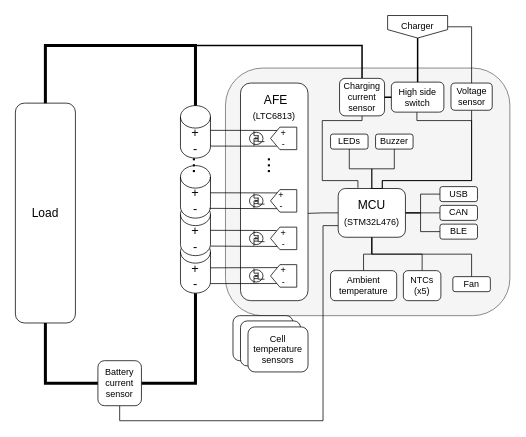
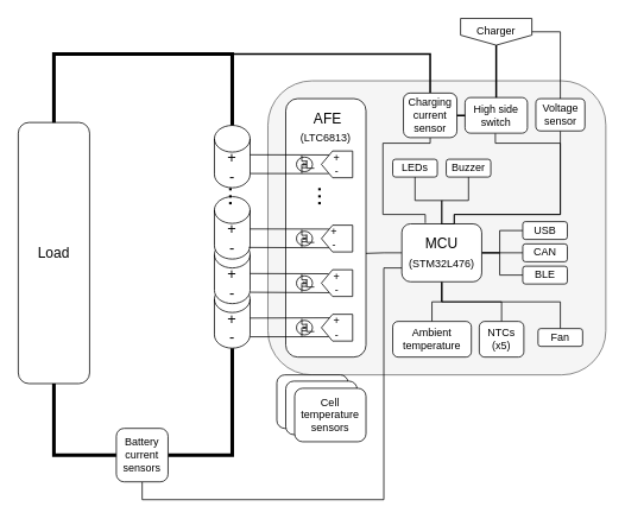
  <mxCell id="0" />
  <mxCell id="1" parent="0" />
  <mxCell id="2" value="" style="rounded=1;whiteSpace=wrap;html=1;fillColor=#f5f5f5;strokeColor=#666666;fontColor=#333333;" parent="1" vertex="1"><mxGeometry x="300" y="90" width="379" height="330" as="geometry" /></mxCell>
  <mxCell id="3" value="&lt;font style=&quot;font-size: 17px;&quot;&gt;+&lt;br style=&quot;border-color: var(--border-color);&quot;&gt;-&lt;/font&gt;" style="shape=cylinder3;whiteSpace=wrap;html=1;boundedLbl=1;backgroundOutline=1;size=15;" parent="1" vertex="1"><mxGeometry x="240" y="320" width="40" height="70" as="geometry" /></mxCell>
  <mxCell id="4" value="&lt;font style=&quot;font-size: 17px;&quot;&gt;+&lt;br style=&quot;border-color: var(--border-color);&quot;&gt;-&lt;/font&gt;" style="shape=cylinder3;whiteSpace=wrap;html=1;boundedLbl=1;backgroundOutline=1;size=15;" parent="1" vertex="1"><mxGeometry x="240" y="270" width="40" height="70" as="geometry" /></mxCell>
  <mxCell id="5" value="&lt;font style=&quot;font-size: 17px;&quot;&gt;+&lt;br style=&quot;border-color: var(--border-color);&quot;&gt;-&lt;/font&gt;" style="shape=cylinder3;whiteSpace=wrap;html=1;boundedLbl=1;backgroundOutline=1;size=15;" parent="1" vertex="1"><mxGeometry x="240" y="220" width="40" height="70" as="geometry" /></mxCell>
  <mxCell id="6" value="&lt;font style=&quot;font-size: 28px;&quot;&gt;...&lt;/font&gt;" style="text;html=1;strokeColor=none;fillColor=none;align=center;verticalAlign=middle;whiteSpace=wrap;rounded=0;rotation=-90;" parent="1" vertex="1"><mxGeometry x="230" y="212.5" width="40" height="15" as="geometry" /></mxCell>
  <mxCell id="7" value="&lt;font style=&quot;font-size: 17px;&quot;&gt;+&lt;br&gt;-&lt;/font&gt;" style="shape=cylinder3;whiteSpace=wrap;html=1;boundedLbl=1;backgroundOutline=1;size=15;" parent="1" vertex="1"><mxGeometry x="240" y="140" width="40" height="70" as="geometry" /></mxCell>
  <mxCell id="8" style="edgeStyle=orthogonalEdgeStyle;rounded=0;orthogonalLoop=1;jettySize=auto;html=1;entryX=0.5;entryY=1;entryDx=0;entryDy=0;endArrow=none;endFill=0;" parent="1" source="19" target="49" edge="1"><mxGeometry relative="1" as="geometry" /></mxCell>
  <mxCell id="9" style="edgeStyle=orthogonalEdgeStyle;rounded=0;orthogonalLoop=1;jettySize=auto;html=1;endArrow=none;endFill=0;" parent="1" source="19" target="48" edge="1"><mxGeometry relative="1" as="geometry" /></mxCell>
  <mxCell id="10" style="edgeStyle=orthogonalEdgeStyle;rounded=0;orthogonalLoop=1;jettySize=auto;html=1;endArrow=none;endFill=0;exitX=1;exitY=0.5;exitDx=0;exitDy=0;" parent="1" source="19" target="50" edge="1"><mxGeometry relative="1" as="geometry"><mxPoint x="539.81" y="268.007" as="sourcePoint" /><mxPoint x="576.68" y="260" as="targetPoint" /><Array as="points"><mxPoint x="560" y="283" /><mxPoint x="560" y="258" /></Array></mxGeometry></mxCell>
  <mxCell id="11" style="edgeStyle=orthogonalEdgeStyle;rounded=0;orthogonalLoop=1;jettySize=auto;html=1;endArrow=none;endFill=0;" parent="1" source="19" target="60" edge="1"><mxGeometry relative="1" as="geometry"><mxPoint x="494.943" y="345" as="targetPoint" /><Array as="points"><mxPoint x="495" y="338" /><mxPoint x="484" y="338" /></Array></mxGeometry></mxCell>
  <mxCell id="12" style="edgeStyle=orthogonalEdgeStyle;rounded=0;orthogonalLoop=1;jettySize=auto;html=1;endArrow=none;endFill=0;" parent="1" source="19" target="53" edge="1"><mxGeometry relative="1" as="geometry"><Array as="points"><mxPoint x="509" y="240" /><mxPoint x="628" y="240" /></Array><mxPoint x="405.52" y="171.08" as="targetPoint" /></mxGeometry></mxCell>
  <mxCell id="13" style="edgeStyle=orthogonalEdgeStyle;rounded=0;orthogonalLoop=1;jettySize=auto;html=1;endArrow=none;endFill=0;" parent="1" source="19" target="45" edge="1"><mxGeometry relative="1" as="geometry"><Array as="points"><mxPoint x="430" y="300" /><mxPoint x="430" y="560" /><mxPoint x="159" y="560" /></Array><mxPoint x="460" y="450" as="sourcePoint" /></mxGeometry></mxCell>
  <mxCell id="14" style="edgeStyle=orthogonalEdgeStyle;rounded=0;orthogonalLoop=1;jettySize=auto;html=1;endArrow=none;endFill=0;exitX=1;exitY=0.5;exitDx=0;exitDy=0;" parent="1" source="19" target="51" edge="1"><mxGeometry relative="1" as="geometry"><mxPoint x="539.81" y="268.007" as="sourcePoint" /><Array as="points"><mxPoint x="550" y="283" /><mxPoint x="550" y="283" /></Array></mxGeometry></mxCell>
  <mxCell id="15" style="edgeStyle=orthogonalEdgeStyle;rounded=0;orthogonalLoop=1;jettySize=auto;html=1;endArrow=none;endFill=0;exitX=1;exitY=0.5;exitDx=0;exitDy=0;" parent="1" source="19" target="52" edge="1"><mxGeometry relative="1" as="geometry"><mxPoint x="539.81" y="268.007" as="sourcePoint" /><Array as="points"><mxPoint x="560" y="283" /><mxPoint x="560" y="308" /></Array></mxGeometry></mxCell>
  <mxCell id="16" style="edgeStyle=orthogonalEdgeStyle;rounded=0;orthogonalLoop=1;jettySize=auto;html=1;endArrow=none;endFill=0;exitX=0.5;exitY=1;exitDx=0;exitDy=0;entryX=0.5;entryY=0;entryDx=0;entryDy=0;" parent="1" source="19" target="59" edge="1"><mxGeometry relative="1" as="geometry"><mxPoint x="540" y="328" as="sourcePoint" /><Array as="points"><mxPoint x="495" y="338" /><mxPoint x="562" y="338" /></Array></mxGeometry></mxCell>
  <mxCell id="17" style="edgeStyle=orthogonalEdgeStyle;rounded=0;orthogonalLoop=1;jettySize=auto;html=1;endArrow=none;endFill=0;exitX=0.5;exitY=1;exitDx=0;exitDy=0;entryX=0.5;entryY=0;entryDx=0;entryDy=0;" parent="1" source="19" target="61" edge="1"><mxGeometry relative="1" as="geometry"><Array as="points"><mxPoint x="495" y="338" /><mxPoint x="628" y="338" /></Array></mxGeometry></mxCell>
  <mxCell id="18" style="edgeStyle=orthogonalEdgeStyle;rounded=0;orthogonalLoop=1;jettySize=auto;html=1;entryX=0.98;entryY=0.599;entryDx=0;entryDy=0;endArrow=none;endFill=0;entryPerimeter=0;" edge="1" parent="1" source="19" target="20"><mxGeometry relative="1" as="geometry" /></mxCell>
  <mxCell id="19" value="MCU&lt;br&gt;&lt;font style=&quot;font-size: 12px;&quot;&gt;(STM32L476)&lt;/font&gt;" style="rounded=1;whiteSpace=wrap;html=1;fontSize=16;" parent="1" vertex="1"><mxGeometry x="450.19" y="250.5" width="89.62" height="65" as="geometry" /></mxCell>
  <mxCell id="20" value="" style="rounded=1;whiteSpace=wrap;html=1;fontSize=16;" parent="1" vertex="1"><mxGeometry x="320" y="110" width="90" height="290" as="geometry" /></mxCell>
  <mxCell id="21" value="&lt;font style=&quot;font-size: 28px;&quot;&gt;...&lt;/font&gt;" style="text;html=1;strokeColor=none;fillColor=none;align=center;verticalAlign=middle;whiteSpace=wrap;rounded=0;rotation=-90;" parent="1" vertex="1"><mxGeometry x="320" y="205" width="60" height="30" as="geometry" /></mxCell>
  <mxCell id="22" value="" style="verticalLabelPosition=bottom;shadow=0;dashed=0;align=center;html=1;verticalAlign=top;shape=mxgraph.electrical.mosfets1.n-channel_mosfet_1;fontSize=16;flipH=1;" parent="1" vertex="1"><mxGeometry x="332" y="173.75" width="20" height="20" as="geometry" /></mxCell>
  <mxCell id="23" value="" style="endArrow=none;html=1;rounded=0;fontSize=16;exitX=1;exitY=1;exitDx=0;exitDy=-15;exitPerimeter=0;entryX=0.739;entryY=0.147;entryDx=0;entryDy=0;entryPerimeter=0;" parent="1" target="41" edge="1"><mxGeometry width="50" height="50" relative="1" as="geometry"><mxPoint x="280" y="173" as="sourcePoint" /><mxPoint x="366.895" y="172.434" as="targetPoint" /></mxGeometry></mxCell>
  <mxCell id="24" value="" style="endArrow=none;html=1;rounded=0;fontSize=16;exitX=1;exitY=1;exitDx=0;exitDy=-15;exitPerimeter=0;entryX=0.763;entryY=0.845;entryDx=0;entryDy=0;entryPerimeter=0;" parent="1" target="41" edge="1"><mxGeometry width="50" height="50" relative="1" as="geometry"><mxPoint x="280" y="194" as="sourcePoint" /><mxPoint x="366.895" y="194.054" as="targetPoint" /></mxGeometry></mxCell>
  <mxCell id="25" value="&amp;nbsp;AFE&lt;br&gt;&lt;font style=&quot;font-size: 12px;&quot;&gt;(LTC6813)&lt;/font&gt;" style="text;html=1;strokeColor=none;fillColor=none;align=center;verticalAlign=middle;whiteSpace=wrap;rounded=0;fontSize=16;" parent="1" vertex="1"><mxGeometry x="330" y="117.5" width="70" height="51.25" as="geometry" /></mxCell>
  <mxCell id="26" value="" style="verticalLabelPosition=bottom;shadow=0;dashed=0;align=center;html=1;verticalAlign=top;shape=mxgraph.electrical.mosfets1.n-channel_mosfet_1;fontSize=16;flipH=1;" parent="1" vertex="1"><mxGeometry x="332" y="257" width="20" height="20" as="geometry" /></mxCell>
  <mxCell id="27" value="" style="verticalLabelPosition=bottom;shadow=0;dashed=0;align=center;html=1;verticalAlign=top;shape=mxgraph.electrical.abstract.dac;fontSize=16;fillColor=#ffffff;flipH=1;" parent="1" vertex="1"><mxGeometry x="360" y="252" width="35" height="30" as="geometry" /></mxCell>
  <mxCell id="28" value="" style="verticalLabelPosition=bottom;shadow=0;dashed=0;align=center;html=1;verticalAlign=top;shape=mxgraph.electrical.mosfets1.n-channel_mosfet_1;fontSize=16;flipH=1;" parent="1" vertex="1"><mxGeometry x="332" y="307" width="20" height="20" as="geometry" /></mxCell>
  <mxCell id="29" value="" style="endArrow=none;html=1;rounded=0;fontSize=16;exitX=1;exitY=1;exitDx=0;exitDy=-15;exitPerimeter=0;entryX=0.768;entryY=0.151;entryDx=0;entryDy=0;entryPerimeter=0;" parent="1" target="39" edge="1"><mxGeometry width="50" height="50" relative="1" as="geometry"><mxPoint x="280" y="306.25" as="sourcePoint" /><mxPoint x="366.895" y="305.684" as="targetPoint" /></mxGeometry></mxCell>
  <mxCell id="30" value="" style="endArrow=none;html=1;rounded=0;fontSize=16;exitX=1;exitY=1;exitDx=0;exitDy=-15;exitPerimeter=0;entryX=0.744;entryY=0.859;entryDx=0;entryDy=0;entryPerimeter=0;" parent="1" target="39" edge="1"><mxGeometry width="50" height="50" relative="1" as="geometry"><mxPoint x="280" y="327.25" as="sourcePoint" /><mxPoint x="366.895" y="327.304" as="targetPoint" /></mxGeometry></mxCell>
  <mxCell id="31" value="" style="verticalLabelPosition=bottom;shadow=0;dashed=0;align=center;html=1;verticalAlign=top;shape=mxgraph.electrical.mosfets1.n-channel_mosfet_1;fontSize=16;flipH=1;" parent="1" vertex="1"><mxGeometry x="332" y="357" width="20" height="20" as="geometry" /></mxCell>
  <mxCell id="32" value="" style="endArrow=none;html=1;rounded=0;fontSize=16;exitX=1;exitY=1;exitDx=0;exitDy=-15;exitPerimeter=0;entryX=0.741;entryY=0.131;entryDx=0;entryDy=0;entryPerimeter=0;" parent="1" target="37" edge="1"><mxGeometry width="50" height="50" relative="1" as="geometry"><mxPoint x="280" y="356.25" as="sourcePoint" /><mxPoint x="366.895" y="355.684" as="targetPoint" /></mxGeometry></mxCell>
  <mxCell id="33" value="" style="endArrow=none;html=1;rounded=0;fontSize=16;exitX=1;exitY=1;exitDx=0;exitDy=-15;exitPerimeter=0;entryX=0.756;entryY=0.839;entryDx=0;entryDy=0;entryPerimeter=0;" parent="1" target="37" edge="1"><mxGeometry width="50" height="50" relative="1" as="geometry"><mxPoint x="280" y="377.25" as="sourcePoint" /><mxPoint x="366.895" y="377.304" as="targetPoint" /></mxGeometry></mxCell>
  <mxCell id="34" value="" style="endArrow=none;html=1;rounded=0;fontSize=16;exitX=1;exitY=1;exitDx=0;exitDy=-15;exitPerimeter=0;entryX=0.754;entryY=0.146;entryDx=0;entryDy=0;entryPerimeter=0;" parent="1" target="27" edge="1"><mxGeometry width="50" height="50" relative="1" as="geometry"><mxPoint x="280" y="256.25" as="sourcePoint" /><mxPoint x="366.895" y="255.684" as="targetPoint" /></mxGeometry></mxCell>
  <mxCell id="35" value="" style="endArrow=none;html=1;rounded=0;fontSize=16;exitX=1.014;exitY=0.814;exitDx=0;exitDy=0;exitPerimeter=0;entryX=0.754;entryY=0.846;entryDx=0;entryDy=0;entryPerimeter=0;" parent="1" target="27" edge="1"><mxGeometry width="50" height="50" relative="1" as="geometry"><mxPoint x="278.56" y="276.98" as="sourcePoint" /><mxPoint x="362.305" y="277" as="targetPoint" /></mxGeometry></mxCell>
  <mxCell id="36" value="&lt;p style=&quot;line-height: 60%; font-size: 12px;&quot;&gt;&lt;/p&gt;&lt;blockquote style=&quot;margin: 0px 0px 0px 40px; border: none; padding: 0px; font-size: 12px;&quot;&gt;&lt;/blockquote&gt;&lt;span style=&quot;font-size: 12px; background-color: initial;&quot;&gt;+&lt;/span&gt;&lt;br style=&quot;font-size: 12px;&quot;&gt;&lt;font style=&quot;font-size: 12px;&quot;&gt;-&lt;/font&gt;&lt;p style=&quot;font-size: 12px;&quot;&gt;&lt;/p&gt;" style="text;html=1;strokeColor=none;fillColor=none;align=center;verticalAlign=middle;whiteSpace=wrap;rounded=0;fontSize=12;" parent="1" vertex="1"><mxGeometry x="367.5" y="252" width="12.5" height="30" as="geometry" /></mxCell>
  <mxCell id="37" value="" style="verticalLabelPosition=bottom;shadow=0;dashed=0;align=center;html=1;verticalAlign=top;shape=mxgraph.electrical.abstract.dac;fontSize=16;fillColor=#ffffff;flipH=1;" parent="1" vertex="1"><mxGeometry x="360" y="352" width="35" height="30" as="geometry" /></mxCell>
  <mxCell id="38" value="&lt;p style=&quot;line-height: 60%; font-size: 12px;&quot;&gt;&lt;/p&gt;&lt;blockquote style=&quot;margin: 0px 0px 0px 40px; border: none; padding: 0px; font-size: 12px;&quot;&gt;&lt;/blockquote&gt;&lt;span style=&quot;font-size: 12px; background-color: initial;&quot;&gt;+&lt;/span&gt;&lt;br style=&quot;font-size: 12px;&quot;&gt;&lt;font style=&quot;font-size: 12px;&quot;&gt;-&lt;/font&gt;&lt;p style=&quot;font-size: 12px;&quot;&gt;&lt;/p&gt;" style="text;html=1;strokeColor=none;fillColor=none;align=center;verticalAlign=middle;whiteSpace=wrap;rounded=0;fontSize=12;" parent="1" vertex="1"><mxGeometry x="371.25" y="352" width="12.5" height="30" as="geometry" /></mxCell>
  <mxCell id="39" value="" style="verticalLabelPosition=bottom;shadow=0;dashed=0;align=center;html=1;verticalAlign=top;shape=mxgraph.electrical.abstract.dac;fontSize=16;fillColor=#ffffff;flipH=1;" parent="1" vertex="1"><mxGeometry x="360" y="302" width="35" height="30" as="geometry" /></mxCell>
  <mxCell id="40" value="&lt;p style=&quot;line-height: 60%; font-size: 12px;&quot;&gt;&lt;/p&gt;&lt;blockquote style=&quot;margin: 0px 0px 0px 40px; border: none; padding: 0px; font-size: 12px;&quot;&gt;&lt;/blockquote&gt;&lt;span style=&quot;font-size: 12px; background-color: initial;&quot;&gt;+&lt;/span&gt;&lt;br style=&quot;font-size: 12px;&quot;&gt;&lt;font style=&quot;font-size: 12px;&quot;&gt;-&lt;/font&gt;&lt;p style=&quot;font-size: 12px;&quot;&gt;&lt;/p&gt;" style="text;html=1;strokeColor=none;fillColor=none;align=center;verticalAlign=middle;whiteSpace=wrap;rounded=0;fontSize=12;" parent="1" vertex="1"><mxGeometry x="371.25" y="302" width="12.5" height="30" as="geometry" /></mxCell>
  <mxCell id="41" value="" style="verticalLabelPosition=bottom;shadow=0;dashed=0;align=center;html=1;verticalAlign=top;shape=mxgraph.electrical.abstract.dac;fontSize=16;fillColor=#ffffff;flipH=1;" parent="1" vertex="1"><mxGeometry x="360" y="168.75" width="35" height="30" as="geometry" /></mxCell>
  <mxCell id="42" value="&lt;p style=&quot;line-height: 60%; font-size: 12px;&quot;&gt;&lt;/p&gt;&lt;blockquote style=&quot;margin: 0px 0px 0px 40px; border: none; padding: 0px; font-size: 12px;&quot;&gt;&lt;/blockquote&gt;&lt;span style=&quot;font-size: 12px; background-color: initial;&quot;&gt;+&lt;/span&gt;&lt;br style=&quot;font-size: 12px;&quot;&gt;&lt;font style=&quot;font-size: 12px;&quot;&gt;-&lt;/font&gt;&lt;p style=&quot;font-size: 12px;&quot;&gt;&lt;/p&gt;" style="text;html=1;strokeColor=none;fillColor=none;align=center;verticalAlign=middle;whiteSpace=wrap;rounded=0;fontSize=12;" parent="1" vertex="1"><mxGeometry x="371.25" y="168.75" width="12.5" height="30" as="geometry" /></mxCell>
  <mxCell id="43" style="edgeStyle=orthogonalEdgeStyle;rounded=0;orthogonalLoop=1;jettySize=auto;html=1;fontSize=12;endArrow=none;endFill=0;strokeWidth=4;entryX=0.5;entryY=1;entryDx=0;entryDy=0;entryPerimeter=0;exitX=1;exitY=0.5;exitDx=0;exitDy=0;" parent="1" source="45" target="3" edge="1"><mxGeometry relative="1" as="geometry"><Array as="points"><mxPoint x="260" y="510" /></Array><mxPoint x="169" y="520" as="sourcePoint" /><mxPoint x="260" y="400" as="targetPoint" /></mxGeometry></mxCell>
  <mxCell id="44" style="edgeStyle=orthogonalEdgeStyle;rounded=0;orthogonalLoop=1;jettySize=auto;html=1;entryX=0.5;entryY=1;entryDx=0;entryDy=0;endArrow=none;endFill=0;strokeWidth=4;" parent="1" source="45" target="47" edge="1"><mxGeometry relative="1" as="geometry" /></mxCell>
- <mxCell id="45" value="Battery&lt;br&gt;current&lt;br&gt;sensor" style="rounded=1;whiteSpace=wrap;html=1;fontSize=12;fillColor=#ffffff;" parent="1" vertex="1"><mxGeometry x="130" y="480" width="58" height="60" as="geometry" /></mxCell>
+ <mxCell id="45" value="Battery&lt;br&gt;current&lt;br&gt;sensors" style="rounded=1;whiteSpace=wrap;html=1;fontSize=12;fillColor=#ffffff;" parent="1" vertex="1"><mxGeometry x="130" y="480" width="58" height="60" as="geometry" /></mxCell>
  <mxCell id="46" style="edgeStyle=orthogonalEdgeStyle;rounded=0;orthogonalLoop=1;jettySize=auto;html=1;fontSize=16;endArrow=none;endFill=0;strokeWidth=2;entryX=0.5;entryY=0;entryDx=0;entryDy=0;entryPerimeter=0;exitX=0.5;exitY=0;exitDx=0;exitDy=0;" parent="1" source="58" target="7" edge="1"><mxGeometry relative="1" as="geometry"><mxPoint x="200" y="100" as="targetPoint" /><Array as="points"><mxPoint x="482" y="60" /><mxPoint x="260" y="60" /></Array><mxPoint x="460" y="60" as="sourcePoint" /></mxGeometry></mxCell>
  <mxCell id="47" value="Load" style="rounded=1;whiteSpace=wrap;html=1;fontSize=16;" parent="1" vertex="1"><mxGeometry x="20" y="136.75" width="80" height="293" as="geometry" /></mxCell>
  <mxCell id="48" value="Buzzer" style="rounded=1;whiteSpace=wrap;html=1;fontSize=12;" parent="1" vertex="1"><mxGeometry x="500" y="178" width="50" height="20" as="geometry" /></mxCell>
  <mxCell id="49" value="LEDs" style="rounded=1;whiteSpace=wrap;html=1;fontSize=12;" parent="1" vertex="1"><mxGeometry x="440" y="178" width="50" height="20" as="geometry" /></mxCell>
  <mxCell id="50" value="USB" style="rounded=1;whiteSpace=wrap;html=1;" parent="1" vertex="1"><mxGeometry x="585.84" y="248" width="50" height="20" as="geometry" /></mxCell>
  <mxCell id="51" value="CAN" style="rounded=1;whiteSpace=wrap;html=1;" parent="1" vertex="1"><mxGeometry x="585.84" y="273" width="50" height="20" as="geometry" /></mxCell>
  <mxCell id="52" value="BLE" style="rounded=1;whiteSpace=wrap;html=1;fontSize=12;" parent="1" vertex="1"><mxGeometry x="585.84" y="298" width="50" height="20" as="geometry" /></mxCell>
  <mxCell id="53" value="Voltage sensor" style="rounded=1;whiteSpace=wrap;html=1;" parent="1" vertex="1"><mxGeometry x="600.5" y="110" width="55" height="36.25" as="geometry" /></mxCell>
  <mxCell id="54" style="edgeStyle=orthogonalEdgeStyle;rounded=0;orthogonalLoop=1;jettySize=auto;html=1;endArrow=none;endFill=0;" parent="1" edge="1"><mxGeometry relative="1" as="geometry"><Array as="points"><mxPoint x="555" y="160" /><mxPoint x="628" y="160" /><mxPoint x="628" y="240" /><mxPoint x="509" y="240" /><mxPoint x="509" y="250" /></Array><mxPoint x="555.1" y="148.75" as="sourcePoint" /><mxPoint x="494" y="250.5" as="targetPoint" /></mxGeometry></mxCell>
  <mxCell id="55" style="edgeStyle=orthogonalEdgeStyle;rounded=0;orthogonalLoop=1;jettySize=auto;html=1;endArrow=none;endFill=0;strokeWidth=2;" parent="1" source="56" target="58" edge="1"><mxGeometry relative="1" as="geometry" /></mxCell>
  <mxCell id="56" value="High side switch" style="rounded=1;whiteSpace=wrap;html=1;fontSize=12;" parent="1" vertex="1"><mxGeometry x="521.07" y="108.75" width="70" height="40" as="geometry" /></mxCell>
  <mxCell id="57" style="edgeStyle=orthogonalEdgeStyle;rounded=0;orthogonalLoop=1;jettySize=auto;html=1;entryX=0.294;entryY=-0.014;entryDx=0;entryDy=0;entryPerimeter=0;endArrow=none;endFill=0;" parent="1" source="58" target="19" edge="1"><mxGeometry relative="1" as="geometry"><Array as="points"><mxPoint x="482" y="160" /><mxPoint x="429" y="160" /><mxPoint x="429" y="240" /><mxPoint x="477" y="240" /></Array></mxGeometry></mxCell>
  <mxCell id="58" value="Charging current sensor" style="rounded=1;whiteSpace=wrap;html=1;" parent="1" vertex="1"><mxGeometry x="452" y="103.75" width="60" height="50" as="geometry" /></mxCell>
  <mxCell id="59" value="NTCs (x5)" style="rounded=1;whiteSpace=wrap;html=1;fontSize=12;fillColor=#ffffff;" parent="1" vertex="1"><mxGeometry x="537.07" y="360" width="50" height="40" as="geometry" /></mxCell>
  <mxCell id="60" value="Ambient temperature" style="rounded=1;whiteSpace=wrap;html=1;fontSize=12;fillColor=#ffffff;" parent="1" vertex="1"><mxGeometry x="440.003" y="360" width="88.165" height="40" as="geometry" /></mxCell>
  <mxCell id="61" value="Fan" style="rounded=1;whiteSpace=wrap;html=1;fontSize=12;fillColor=#ffffff;" parent="1" vertex="1"><mxGeometry x="603.005" y="368" width="50" height="20" as="geometry" /></mxCell>
  <mxCell id="62" style="edgeStyle=orthogonalEdgeStyle;rounded=0;orthogonalLoop=1;jettySize=auto;html=1;endArrow=none;endFill=0;" parent="1" source="64" target="53" edge="1"><mxGeometry relative="1" as="geometry" /></mxCell>
  <mxCell id="63" style="edgeStyle=orthogonalEdgeStyle;rounded=0;orthogonalLoop=1;jettySize=auto;html=1;entryX=0.5;entryY=0;entryDx=0;entryDy=0;endArrow=none;endFill=0;strokeWidth=2;exitX=0.5;exitY=1;exitDx=0;exitDy=0;" parent="1" source="64" target="56" edge="1"><mxGeometry relative="1" as="geometry" /></mxCell>
  <mxCell id="64" value="Charger" style="shape=offPageConnector;whiteSpace=wrap;html=1;verticalAlign=top;" parent="1" vertex="1"><mxGeometry x="516.07" y="20" width="80" height="30" as="geometry" /></mxCell>
  <mxCell id="65" value="" style="edgeStyle=orthogonalEdgeStyle;rounded=0;orthogonalLoop=1;jettySize=auto;html=1;exitX=0.5;exitY=0;exitDx=0;exitDy=0;fontSize=16;endArrow=none;endFill=0;strokeWidth=4;entryX=0.5;entryY=0;entryDx=0;entryDy=0;entryPerimeter=0;" parent="1" source="47" target="7" edge="1"><mxGeometry relative="1" as="geometry"><mxPoint x="260" y="140" as="targetPoint" /><Array as="points"><mxPoint x="60" y="60" /><mxPoint x="260" y="60" /></Array><mxPoint x="60" y="109" as="sourcePoint" /></mxGeometry></mxCell>
  <mxCell id="66" value="" style="rounded=1;whiteSpace=wrap;html=1;fontSize=12;fillColor=#ffffff;" parent="1" vertex="1"><mxGeometry x="310" y="420" width="80" height="60" as="geometry" /></mxCell>
  <mxCell id="67" value="" style="rounded=1;whiteSpace=wrap;html=1;fontSize=12;fillColor=#ffffff;" parent="1" vertex="1"><mxGeometry x="320" y="427" width="80" height="60" as="geometry" /></mxCell>
  <mxCell id="68" value="Cell temperature sensors" style="rounded=1;whiteSpace=wrap;html=1;fontSize=12;fillColor=#ffffff;" parent="1" vertex="1"><mxGeometry x="330" y="435" width="80" height="60" as="geometry" /></mxCell>
